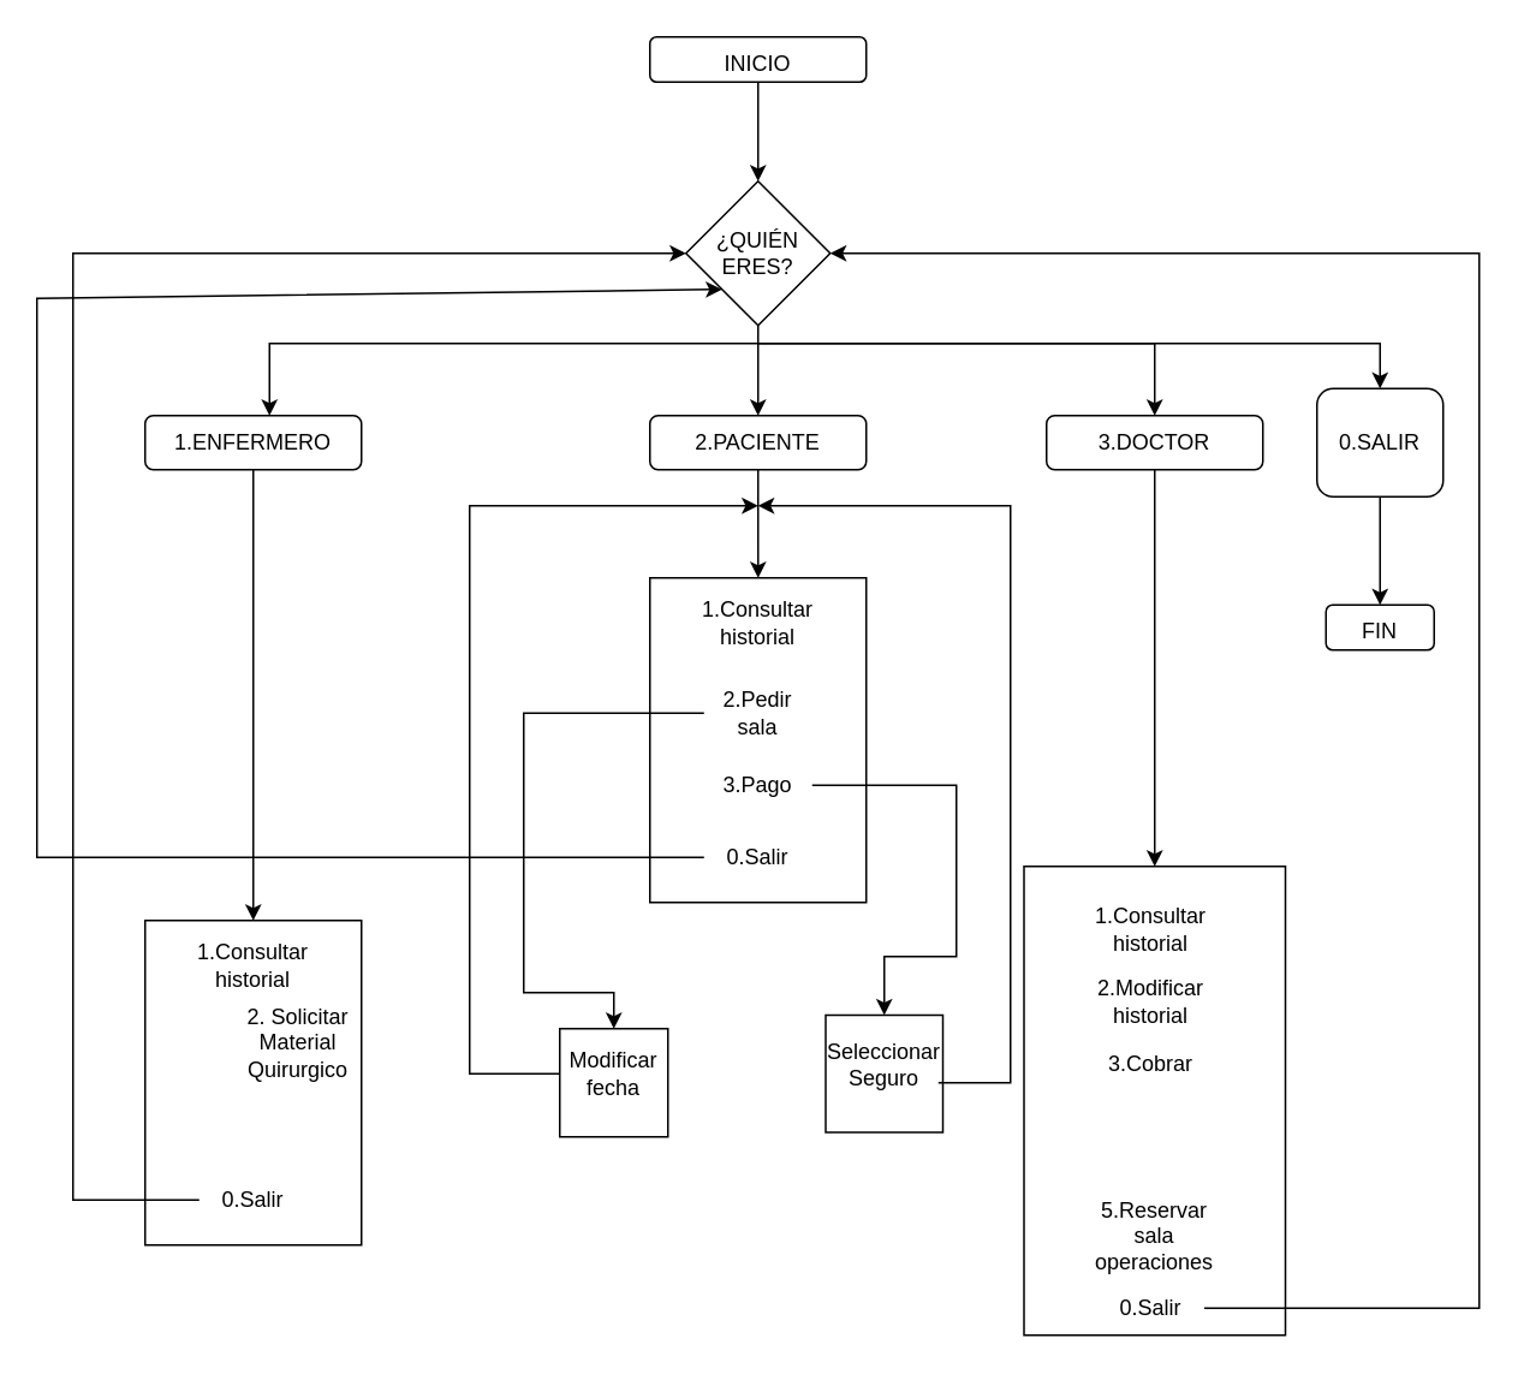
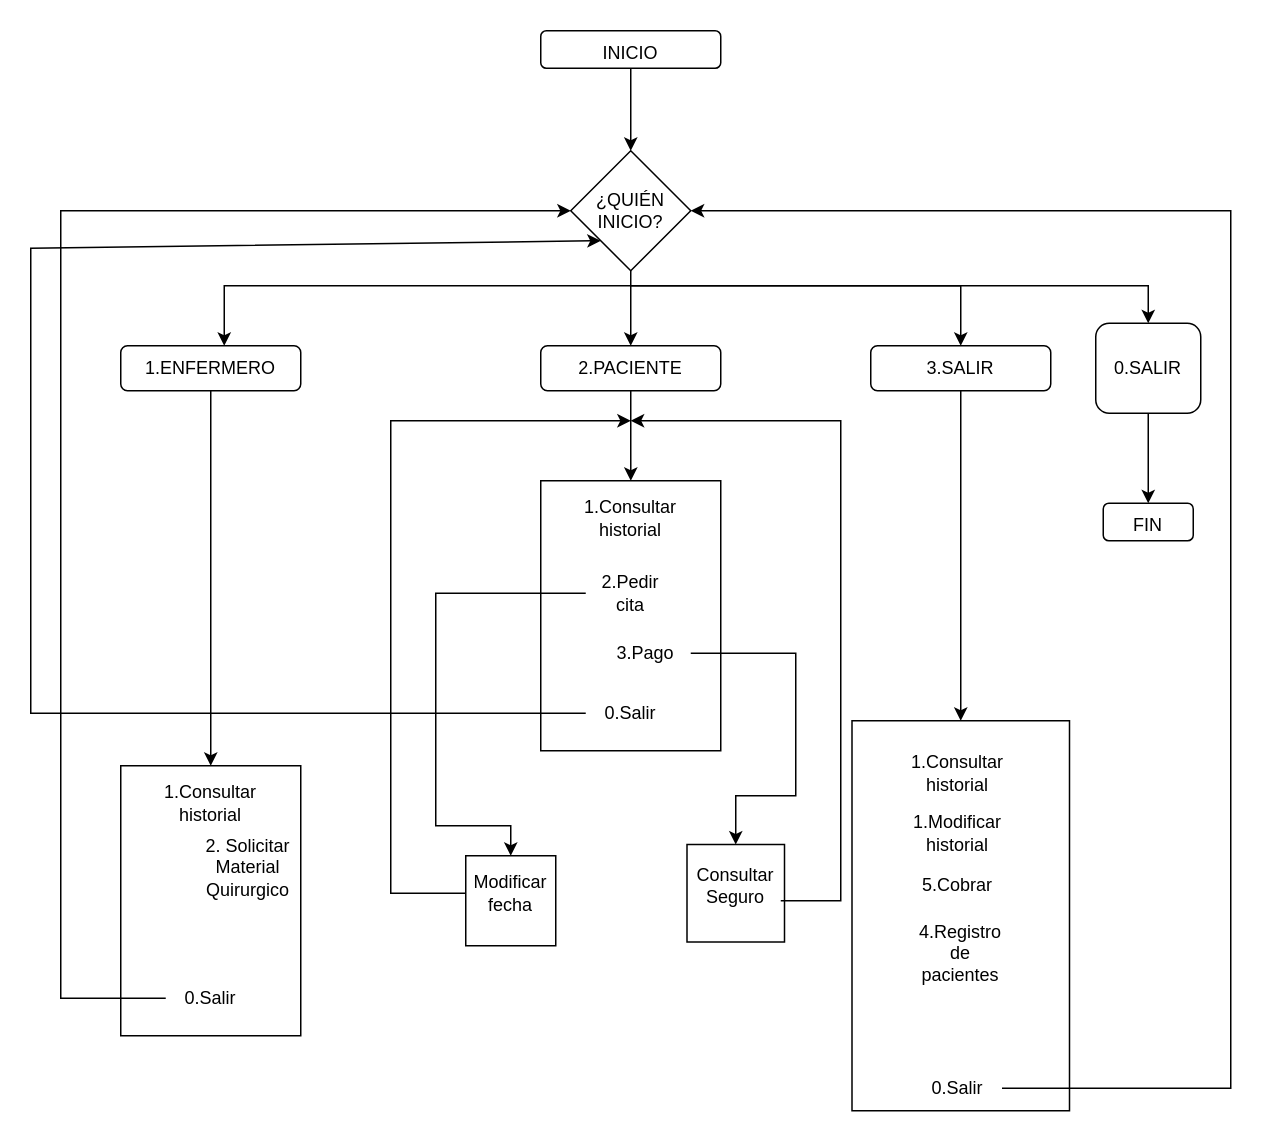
  <mxCell id="0" />
  <mxCell id="1" parent="0" />
  <mxCell id="2" value="" style="rounded=0;whiteSpace=wrap;html=1;" vertex="1" parent="1"><mxGeometry x="360" y="320" width="120" height="180" as="geometry" /></mxCell>
  <mxCell id="3" value="" style="rounded=0;whiteSpace=wrap;html=1;" vertex="1" parent="1"><mxGeometry x="80" y="510" width="120" height="180" as="geometry" /></mxCell>
  <mxCell id="4" value="" style="rounded=0;whiteSpace=wrap;html=1;" vertex="1" parent="1"><mxGeometry x="567.5" y="480" width="145" height="260" as="geometry" /></mxCell>
  <mxCell id="5" value="" style="rhombus;whiteSpace=wrap;html=1;" vertex="1" parent="1"><mxGeometry x="380" y="100" width="80" height="80" as="geometry" /></mxCell>
  <mxCell id="6" value="" style="rounded=1;whiteSpace=wrap;html=1;" parent="1" vertex="1"><mxGeometry x="360" y="20" width="120" height="25" as="geometry" /></mxCell>
  <mxCell id="7" value="" style="rounded=1;whiteSpace=wrap;html=1;" parent="1" vertex="1"><mxGeometry x="730" y="215" width="70" height="60" as="geometry" /></mxCell>
  <mxCell id="8" value="" style="rounded=1;whiteSpace=wrap;html=1;" parent="1" vertex="1"><mxGeometry x="580" y="230" width="120" height="30" as="geometry" /></mxCell>
  <mxCell id="9" value="" style="rounded=1;whiteSpace=wrap;html=1;" parent="1" vertex="1"><mxGeometry x="360" y="230" width="120" height="30" as="geometry" /></mxCell>
  <mxCell id="10" value="" style="rounded=1;whiteSpace=wrap;html=1;" parent="1" vertex="1"><mxGeometry x="80" y="230" width="120" height="30" as="geometry" /></mxCell>
- <mxCell id="11" value="3.DOCTOR" style="text;html=1;strokeColor=none;fillColor=none;align=center;verticalAlign=middle;whiteSpace=wrap;rounded=0;" parent="1" vertex="1"><mxGeometry x="610" y="230" width="60" height="30" as="geometry" /></mxCell>
+ <mxCell id="11" value="3.SALIR" style="text;html=1;strokeColor=none;fillColor=none;align=center;verticalAlign=middle;whiteSpace=wrap;rounded=0;" parent="1" vertex="1"><mxGeometry x="610" y="230" width="60" height="30" as="geometry" /></mxCell>
  <mxCell id="12" value="1.ENFERMERO" style="text;html=1;strokeColor=none;fillColor=none;align=center;verticalAlign=middle;whiteSpace=wrap;rounded=0;" parent="1" vertex="1"><mxGeometry x="110" y="230" width="60" height="30" as="geometry" /></mxCell>
  <mxCell id="13" value="2.PACIENTE" style="text;html=1;strokeColor=none;fillColor=none;align=center;verticalAlign=middle;whiteSpace=wrap;rounded=0;" parent="1" vertex="1"><mxGeometry x="390" y="230" width="60" height="30" as="geometry" /></mxCell>
  <mxCell id="14" value="0.SALIR" style="text;html=1;strokeColor=none;fillColor=none;align=center;verticalAlign=middle;whiteSpace=wrap;rounded=0;" parent="1" vertex="1"><mxGeometry x="735" y="230" width="60" height="30" as="geometry" /></mxCell>
  <mxCell id="15" value="" style="endArrow=classic;html=1;rounded=0;exitX=0.5;exitY=1;exitDx=0;exitDy=0;entryX=0.5;entryY=0;entryDx=0;entryDy=0;" parent="1" source="8" target="4" edge="1"><mxGeometry width="50" height="50" relative="1" as="geometry"><mxPoint x="650" y="260" as="sourcePoint" /><mxPoint x="649" y="480" as="targetPoint" /><Array as="points"><mxPoint x="640" y="330" /></Array></mxGeometry></mxCell>
  <mxCell id="16" value="1.Consultar historial" style="text;html=1;strokeColor=none;fillColor=none;align=center;verticalAlign=middle;whiteSpace=wrap;rounded=0;" parent="1" vertex="1"><mxGeometry x="607.5" y="500" width="60" height="30" as="geometry" /></mxCell>
- <mxCell id="17" value="2.Modificar historial" style="text;html=1;strokeColor=none;fillColor=none;align=center;verticalAlign=middle;whiteSpace=wrap;rounded=0;" parent="1" vertex="1"><mxGeometry x="607.5" y="540" width="60" height="30" as="geometry" /></mxCell>
- <mxCell id="18" value="3.Cobrar" style="text;html=1;strokeColor=none;fillColor=none;align=center;verticalAlign=middle;whiteSpace=wrap;rounded=0;" parent="1" vertex="1"><mxGeometry x="607.5" y="575" width="60" height="30" as="geometry" /></mxCell>
+ <mxCell id="17" value="1.Modificar historial" style="text;html=1;strokeColor=none;fillColor=none;align=center;verticalAlign=middle;whiteSpace=wrap;rounded=0;" parent="1" vertex="1"><mxGeometry x="607.5" y="540" width="60" height="30" as="geometry" /></mxCell>
+ <mxCell id="18" value="5.Cobrar" style="text;html=1;strokeColor=none;fillColor=none;align=center;verticalAlign=middle;whiteSpace=wrap;rounded=0;" parent="1" vertex="1"><mxGeometry x="607.5" y="575" width="60" height="30" as="geometry" /></mxCell>
  <mxCell id="19" value="0.Salir" style="text;html=1;strokeColor=none;fillColor=none;align=center;verticalAlign=middle;whiteSpace=wrap;rounded=0;" parent="1" vertex="1"><mxGeometry x="607.5" y="710" width="60" height="30" as="geometry" /></mxCell>
  <mxCell id="20" value="" style="endArrow=classic;html=1;rounded=0;exitX=0.5;exitY=1;exitDx=0;exitDy=0;entryX=0.5;entryY=0;entryDx=0;entryDy=0;" parent="1" source="12" edge="1"><mxGeometry width="50" height="50" relative="1" as="geometry"><mxPoint x="430" y="450" as="sourcePoint" /><mxPoint x="140" y="510" as="targetPoint" /><Array as="points" /></mxGeometry></mxCell>
  <mxCell id="21" value="1.Consultar historial" style="text;html=1;strokeColor=none;fillColor=none;align=center;verticalAlign=middle;whiteSpace=wrap;rounded=0;" parent="1" vertex="1"><mxGeometry x="110" y="520" width="60" height="30" as="geometry" /></mxCell>
  <mxCell id="22" value="0.Salir" style="text;html=1;strokeColor=none;fillColor=none;align=center;verticalAlign=middle;whiteSpace=wrap;rounded=0;" parent="1" vertex="1"><mxGeometry x="110" y="650" width="60" height="30" as="geometry" /></mxCell>
  <mxCell id="23" value="" style="endArrow=classic;html=1;rounded=0;exitX=0.5;exitY=1;exitDx=0;exitDy=0;entryX=0.478;entryY=0;entryDx=0;entryDy=0;entryPerimeter=0;" parent="1" source="13" edge="1"><mxGeometry width="50" height="50" relative="1" as="geometry"><mxPoint x="400" y="297.5" as="sourcePoint" /><mxPoint x="420.04" y="320" as="targetPoint" /><Array as="points"><mxPoint x="420" y="298" /></Array></mxGeometry></mxCell>
  <mxCell id="24" value="1.Consultar historial" style="text;html=1;strokeColor=none;fillColor=none;align=center;verticalAlign=middle;whiteSpace=wrap;rounded=0;" parent="1" vertex="1"><mxGeometry x="390" y="330" width="60" height="30" as="geometry" /></mxCell>
- <mxCell id="25" value="2.Pedir sala" style="text;html=1;strokeColor=none;fillColor=none;align=center;verticalAlign=middle;whiteSpace=wrap;rounded=0;" parent="1" vertex="1"><mxGeometry x="390" y="380" width="60" height="30" as="geometry" /></mxCell>
- <mxCell id="26" value="3.Pago" style="text;html=1;strokeColor=none;fillColor=none;align=center;verticalAlign=middle;whiteSpace=wrap;rounded=0;" parent="1" vertex="1"><mxGeometry x="390" y="420" width="60" height="30" as="geometry" /></mxCell>
+ <mxCell id="25" value="2.Pedir cita" style="text;html=1;strokeColor=none;fillColor=none;align=center;verticalAlign=middle;whiteSpace=wrap;rounded=0;" parent="1" vertex="1"><mxGeometry x="390" y="380" width="60" height="30" as="geometry" /></mxCell>
+ <mxCell id="26" value="3.Pago" style="text;html=1;strokeColor=none;fillColor=none;align=center;verticalAlign=middle;whiteSpace=wrap;rounded=0;" parent="1" vertex="1"><mxGeometry x="400" y="420" width="60" height="30" as="geometry" /></mxCell>
  <mxCell id="27" value="0.Salir" style="text;html=1;strokeColor=none;fillColor=none;align=center;verticalAlign=middle;whiteSpace=wrap;rounded=0;" parent="1" vertex="1"><mxGeometry x="390" y="460" width="60" height="30" as="geometry" /></mxCell>
  <mxCell id="28" value="" style="endArrow=classic;html=1;rounded=0;exitX=0;exitY=0.5;exitDx=0;exitDy=0;entryX=0.5;entryY=0;entryDx=0;entryDy=0;" parent="1" source="25" target="29" edge="1"><mxGeometry width="50" height="50" relative="1" as="geometry"><mxPoint x="440" y="610" as="sourcePoint" /><mxPoint x="250" y="750" as="targetPoint" /><Array as="points"><mxPoint x="290" y="395" /><mxPoint x="290" y="550" /><mxPoint x="340" y="550" /></Array></mxGeometry></mxCell>
  <mxCell id="29" value="" style="whiteSpace=wrap;html=1;aspect=fixed;" parent="1" vertex="1"><mxGeometry x="310" y="570" width="60" height="60" as="geometry" /></mxCell>
  <mxCell id="30" value="Modificar fecha" style="text;html=1;strokeColor=none;fillColor=none;align=center;verticalAlign=middle;whiteSpace=wrap;rounded=0;" parent="1" vertex="1"><mxGeometry x="310" y="580" width="60" height="30" as="geometry" /></mxCell>
  <mxCell id="31" value="" style="endArrow=classic;html=1;rounded=0;exitX=1;exitY=0.5;exitDx=0;exitDy=0;entryX=0.5;entryY=0;entryDx=0;entryDy=0;" parent="1" source="26" target="32" edge="1"><mxGeometry width="50" height="50" relative="1" as="geometry"><mxPoint x="740" y="580" as="sourcePoint" /><mxPoint x="480" y="725" as="targetPoint" /><Array as="points"><mxPoint x="530" y="435" /><mxPoint x="530" y="530" /><mxPoint x="490" y="530" /></Array></mxGeometry></mxCell>
  <mxCell id="32" value="" style="whiteSpace=wrap;html=1;aspect=fixed;" parent="1" vertex="1"><mxGeometry x="457.5" y="562.5" width="65" height="65" as="geometry" /></mxCell>
- <mxCell id="33" value="Seleccionar Seguro" style="text;html=1;strokeColor=none;fillColor=none;align=center;verticalAlign=middle;whiteSpace=wrap;rounded=0;" parent="1" vertex="1"><mxGeometry x="460" y="575" width="60" height="30" as="geometry" /></mxCell>
+ <mxCell id="33" value="Consultar Seguro" style="text;html=1;strokeColor=none;fillColor=none;align=center;verticalAlign=middle;whiteSpace=wrap;rounded=0;" parent="1" vertex="1"><mxGeometry x="460" y="575" width="60" height="30" as="geometry" /></mxCell>
  <mxCell id="34" value="" style="endArrow=classic;html=1;rounded=0;exitX=0;exitY=0.5;exitDx=0;exitDy=0;" parent="1" source="22" target="47" edge="1"><mxGeometry width="50" height="50" relative="1" as="geometry"><mxPoint x="100" y="595" as="sourcePoint" /><mxPoint x="295" y="150" as="targetPoint" /><Array as="points"><mxPoint x="40" y="665" /><mxPoint x="40" y="500" /><mxPoint x="40" y="340" /><mxPoint x="40" y="140" /></Array></mxGeometry></mxCell>
  <mxCell id="35" value="" style="endArrow=classic;html=1;rounded=0;exitX=0;exitY=0.5;exitDx=0;exitDy=0;entryX=0;entryY=1;entryDx=0;entryDy=0;" parent="1" source="27" target="5" edge="1"><mxGeometry width="50" height="50" relative="1" as="geometry"><mxPoint x="180" y="605" as="sourcePoint" /><mxPoint x="370" y="165" as="targetPoint" /><Array as="points"><mxPoint x="290" y="475" /><mxPoint x="20" y="475" /><mxPoint x="20" y="165" /></Array></mxGeometry></mxCell>
  <mxCell id="36" value="" style="endArrow=classic;html=1;rounded=0;entryX=1;entryY=0.5;entryDx=0;entryDy=0;" parent="1" source="19" target="47" edge="1"><mxGeometry width="50" height="50" relative="1" as="geometry"><mxPoint x="700" y="655" as="sourcePoint" /><mxPoint x="545" y="150" as="targetPoint" /><Array as="points"><mxPoint x="820" y="725" /><mxPoint x="820" y="350" /><mxPoint x="820" y="140" /></Array></mxGeometry></mxCell>
  <mxCell id="37" value="" style="endArrow=classic;html=1;rounded=0;exitX=0.5;exitY=1;exitDx=0;exitDy=0;entryX=0.5;entryY=0;entryDx=0;entryDy=0;" parent="1" target="13" edge="1"><mxGeometry width="50" height="50" relative="1" as="geometry"><mxPoint x="420" y="180" as="sourcePoint" /><mxPoint x="480" y="330" as="targetPoint" /></mxGeometry></mxCell>
  <mxCell id="38" value="" style="endArrow=classic;html=1;rounded=0;entryX=0.5;entryY=0;entryDx=0;entryDy=0;" parent="1" target="11" edge="1"><mxGeometry width="50" height="50" relative="1" as="geometry"><mxPoint x="420" y="190" as="sourcePoint" /><mxPoint x="480" y="330" as="targetPoint" /><Array as="points"><mxPoint x="640" y="190" /></Array></mxGeometry></mxCell>
  <mxCell id="39" value="" style="endArrow=classic;html=1;rounded=0;entryX=0.65;entryY=0;entryDx=0;entryDy=0;entryPerimeter=0;" parent="1" target="12" edge="1"><mxGeometry width="50" height="50" relative="1" as="geometry"><mxPoint x="420" y="190" as="sourcePoint" /><mxPoint x="480" y="330" as="targetPoint" /><Array as="points"><mxPoint x="149" y="190" /></Array></mxGeometry></mxCell>
  <mxCell id="40" value="" style="endArrow=classic;html=1;rounded=0;entryX=0.5;entryY=0;entryDx=0;entryDy=0;" parent="1" target="7" edge="1"><mxGeometry width="50" height="50" relative="1" as="geometry"><mxPoint x="420" y="190" as="sourcePoint" /><mxPoint x="770" y="190" as="targetPoint" /><Array as="points"><mxPoint x="765" y="190" /></Array></mxGeometry></mxCell>
  <mxCell id="41" value="INICIO" style="text;html=1;strokeColor=none;fillColor=none;align=center;verticalAlign=middle;whiteSpace=wrap;rounded=0;" parent="1" vertex="1"><mxGeometry x="390" y="20" width="60" height="30" as="geometry" /></mxCell>
  <mxCell id="42" value="" style="rounded=1;whiteSpace=wrap;html=1;" parent="1" vertex="1"><mxGeometry x="735" y="335" width="60" height="25" as="geometry" /></mxCell>
  <mxCell id="43" value="FIN" style="text;html=1;strokeColor=none;fillColor=none;align=center;verticalAlign=middle;whiteSpace=wrap;rounded=0;" parent="1" vertex="1"><mxGeometry x="735" y="335" width="60" height="30" as="geometry" /></mxCell>
  <mxCell id="44" value="" style="endArrow=classic;html=1;rounded=0;entryX=0.5;entryY=0;entryDx=0;entryDy=0;exitX=0.5;exitY=1;exitDx=0;exitDy=0;" parent="1" target="43" edge="1" source="7"><mxGeometry width="50" height="50" relative="1" as="geometry"><mxPoint x="770" y="260" as="sourcePoint" /><mxPoint x="765" y="290" as="targetPoint" /></mxGeometry></mxCell>
  <mxCell id="45" value="" style="endArrow=classic;html=1;rounded=0;exitX=0;exitY=0.5;exitDx=0;exitDy=0;" parent="1" source="30" edge="1"><mxGeometry width="50" height="50" relative="1" as="geometry"><mxPoint x="440" y="500" as="sourcePoint" /><mxPoint x="420" y="280" as="targetPoint" /><Array as="points"><mxPoint x="260" y="595" /><mxPoint x="260" y="280" /></Array></mxGeometry></mxCell>
  <mxCell id="46" value="" style="endArrow=classic;html=1;rounded=0;" parent="1" edge="1"><mxGeometry width="50" height="50" relative="1" as="geometry"><mxPoint x="520" y="600" as="sourcePoint" /><mxPoint x="420" y="280" as="targetPoint" /><Array as="points"><mxPoint x="560" y="600" /><mxPoint x="560" y="280" /></Array></mxGeometry></mxCell>
- <mxCell id="47" value="¿QUIÉN ERES?" style="text;html=1;strokeColor=none;fillColor=none;align=center;verticalAlign=middle;whiteSpace=wrap;rounded=0;" parent="1" vertex="1"><mxGeometry x="380" y="115" width="80" height="50" as="geometry" /></mxCell>
+ <mxCell id="47" value="¿QUIÉN INICIO?" style="text;html=1;strokeColor=none;fillColor=none;align=center;verticalAlign=middle;whiteSpace=wrap;rounded=0;" parent="1" vertex="1"><mxGeometry x="380" y="115" width="80" height="50" as="geometry" /></mxCell>
  <mxCell id="48" value="2. Solicitar Material Quirurgico" style="text;html=1;strokeColor=none;fillColor=none;align=center;verticalAlign=middle;whiteSpace=wrap;rounded=0;" vertex="1" parent="1"><mxGeometry x="135" y="562.5" width="60" height="30" as="geometry" /></mxCell>
  <mxCell id="49" value="" style="endArrow=classic;html=1;rounded=0;exitX=0.5;exitY=1;exitDx=0;exitDy=0;" edge="1" parent="1" source="6" target="5"><mxGeometry width="50" height="50" relative="1" as="geometry"><mxPoint x="560" y="270" as="sourcePoint" /><mxPoint x="610" y="220" as="targetPoint" /></mxGeometry></mxCell>
- <mxCell id="51" value="5.Reservar sala operaciones" style="text;html=1;strokeColor=none;fillColor=none;align=center;verticalAlign=middle;whiteSpace=wrap;rounded=0;" vertex="1" parent="1"><mxGeometry x="610" y="670" width="60" height="30" as="geometry" /></mxCell>
+ <mxCell id="50" value="4.Registro de pacientes" style="text;html=1;strokeColor=none;fillColor=none;align=center;verticalAlign=middle;whiteSpace=wrap;rounded=0;" vertex="1" parent="1"><mxGeometry x="610" y="620" width="60" height="30" as="geometry" /></mxCell>
